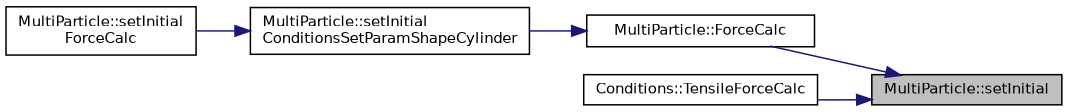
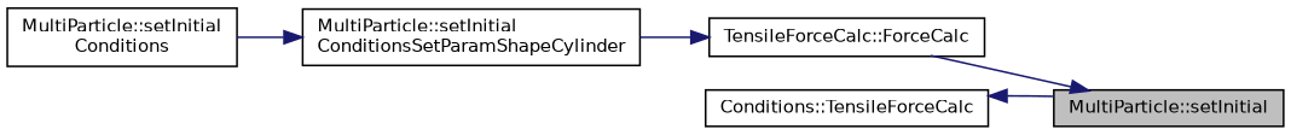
  digraph {
    rankdir=RL
    node [color=black fillcolor=white fontname=Helvetica fontsize=10 shape=record style=filled]
    edge [color=midnightblue dir=back fontname=Helvetica fontsize=10 labelfontname=Helvetica labelfontsize=10 style=solid]
    n1 [fillcolor=grey75 fontcolor=black height=0.2 label="MultiParticle::setInitial" width=0.4]
-   n2 [height=0.2 label="MultiParticle::ForceCalc" width=0.4]
+   n2 [height=0.2 label="TensileForceCalc::ForceCalc" width=0.4]
    n3 [height=0.2 label="Conditions::TensileForceCalc" width=0.4]
    n4 [height=0.2 label="MultiParticle::setInitial\lConditionsSetParamShapeCylinder" width=0.4]
-   n5 [height=0.2 label="MultiParticle::setInitial\lForceCalc" width=0.4]
+   n5 [height=0.2 label="MultiParticle::setInitial\lConditions" width=0.4]
    n1 -> n2
-   n1 -> n3
+   n3 -> n1
    n2 -> n4
    n4 -> n5
  }
